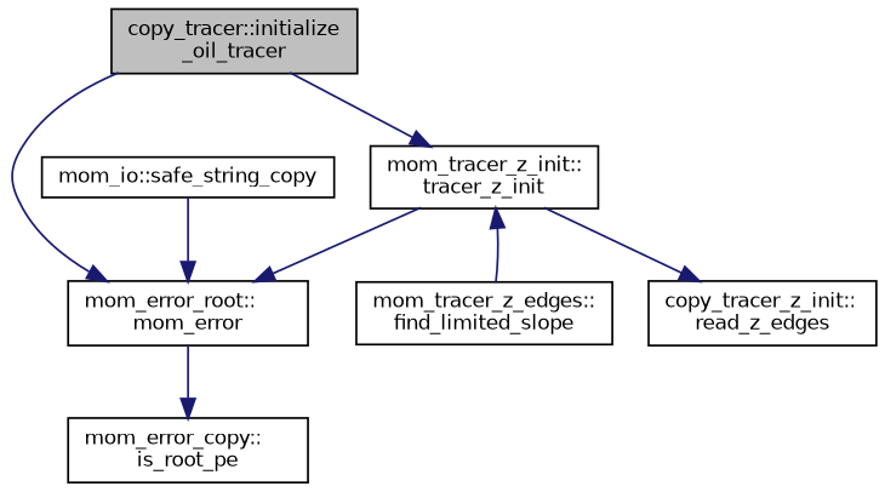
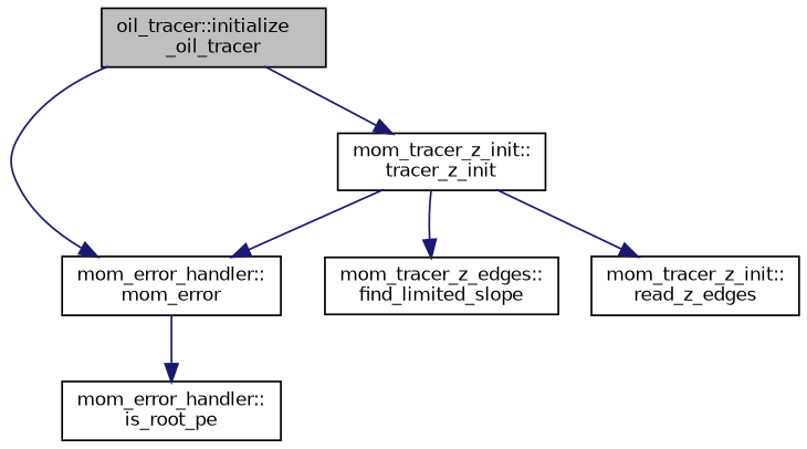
  digraph {
    rankdir=TB
    node [color=black fillcolor=white fontname=Helvetica fontsize=10 shape=record style=filled]
    edge [color=midnightblue fontname=Helvetica fontsize=10 labelfontname=Helvetica labelfontsize=10 style=solid]
-   n1 [fillcolor=grey75 fontcolor=black height=0.2 label="copy_tracer::initialize\l_oil_tracer" width=0.4]
-   n2 [height=0.2 label="mom_error_root::\lmom_error" width=0.4]
+   n1 [fillcolor=grey75 fontcolor=black height=0.2 label="oil_tracer::initialize\l_oil_tracer" width=0.4]
+   n2 [height=0.2 label="mom_error_handler::\lmom_error" width=0.4]
    n3 [height=0.2 label="mom_tracer_z_init::\ltracer_z_init" width=0.4]
-   n4 [height=0.2 label="mom_error_copy::\lis_root_pe" width=0.4]
+   n4 [height=0.2 label="mom_error_handler::\lis_root_pe" width=0.4]
    n5 [height=0.2 label="mom_tracer_z_edges::\lfind_limited_slope" width=0.4]
-   n6 [height=0.2 label="copy_tracer_z_init::\lread_z_edges" width=0.4]
-   n7 [height=0.2 label="mom_io::safe_string_copy" width=0.4]
+   n6 [height=0.2 label="mom_tracer_z_init::\lread_z_edges" width=0.4]
    n1 -> n2
    n1 -> n3
    n2 -> n4
    n3 -> n2
-   n5 -> n3
+   n3 -> n5
    n3 -> n6
-   n7 -> n2
  }
